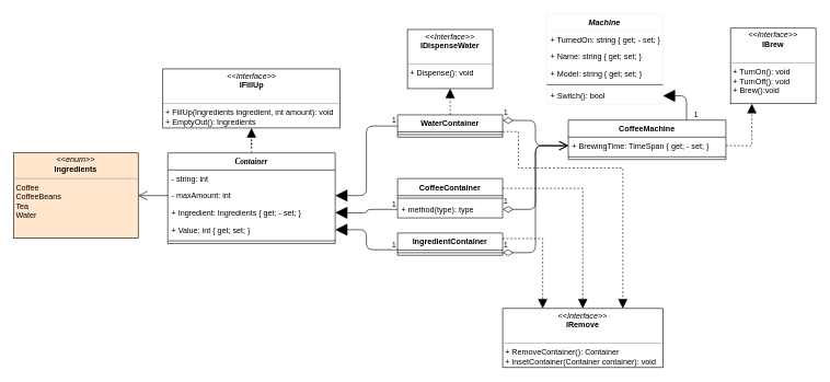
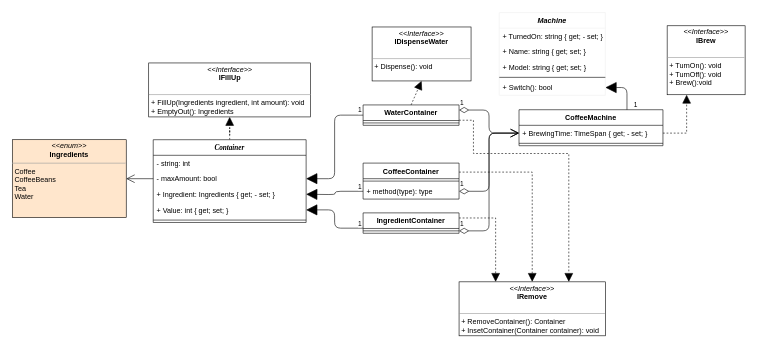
  <mxCell id="0" />
  <mxCell id="1" parent="0" />
  <mxCell id="2" value="CoffeeMachine" style="swimlane;fontStyle=1;align=center;verticalAlign=top;childLayout=stackLayout;horizontal=1;startSize=26;horizontalStack=0;resizeParent=1;resizeParentMax=0;resizeLast=0;collapsible=1;marginBottom=0;" vertex="1" parent="1"><mxGeometry x="865" y="182" width="240" height="60" as="geometry" /></mxCell>
  <mxCell id="3" value="+ BrewingTime: TimeSpan { get; - set; }" style="text;strokeColor=none;fillColor=none;align=left;verticalAlign=top;spacingLeft=4;spacingRight=4;overflow=hidden;rotatable=0;points=[[0,0.5],[1,0.5]];portConstraint=eastwest;" vertex="1" parent="2"><mxGeometry y="26" width="240" height="26" as="geometry" /></mxCell>
  <mxCell id="4" value="" style="line;strokeWidth=1;fillColor=none;align=left;verticalAlign=middle;spacingTop=-1;spacingLeft=3;spacingRight=3;rotatable=0;labelPosition=right;points=[];portConstraint=eastwest;" vertex="1" parent="2"><mxGeometry y="52" width="240" height="8" as="geometry" /></mxCell>
  <mxCell id="5" value="WaterContainer" style="swimlane;fontStyle=1;align=center;verticalAlign=top;childLayout=stackLayout;horizontal=1;startSize=26;horizontalStack=0;resizeParent=1;resizeParentMax=0;resizeLast=0;collapsible=1;marginBottom=0;" vertex="1" parent="1"><mxGeometry x="605" y="174" width="160" height="34" as="geometry" /></mxCell>
  <mxCell id="6" value="" style="line;strokeWidth=1;fillColor=none;align=left;verticalAlign=middle;spacingTop=-1;spacingLeft=3;spacingRight=3;rotatable=0;labelPosition=right;points=[];portConstraint=eastwest;" vertex="1" parent="5"><mxGeometry y="26" width="160" height="8" as="geometry" /></mxCell>
  <mxCell id="7" value="IngredientContainer" style="swimlane;fontStyle=1;align=center;verticalAlign=top;childLayout=stackLayout;horizontal=1;startSize=26;horizontalStack=0;resizeParent=1;resizeParentMax=0;resizeLast=0;collapsible=1;marginBottom=0;" vertex="1" parent="1"><mxGeometry x="605" y="354" width="160" height="34" as="geometry" /></mxCell>
  <mxCell id="8" value="" style="line;strokeWidth=1;fillColor=none;align=left;verticalAlign=middle;spacingTop=-1;spacingLeft=3;spacingRight=3;rotatable=0;labelPosition=right;points=[];portConstraint=eastwest;" vertex="1" parent="7"><mxGeometry y="26" width="160" height="8" as="geometry" /></mxCell>
  <mxCell id="9" value="CoffeeContainer" style="swimlane;fontStyle=1;align=center;verticalAlign=top;childLayout=stackLayout;horizontal=1;startSize=26;horizontalStack=0;resizeParent=1;resizeParentMax=0;resizeLast=0;collapsible=1;marginBottom=0;" vertex="1" parent="1"><mxGeometry x="605" y="271" width="160" height="60" as="geometry" /></mxCell>
  <mxCell id="10" value="" style="line;strokeWidth=1;fillColor=none;align=left;verticalAlign=middle;spacingTop=-1;spacingLeft=3;spacingRight=3;rotatable=0;labelPosition=right;points=[];portConstraint=eastwest;" vertex="1" parent="9"><mxGeometry y="26" width="160" height="8" as="geometry" /></mxCell>
  <mxCell id="11" value="+ method(type): type" style="text;strokeColor=none;fillColor=none;align=left;verticalAlign=top;spacingLeft=4;spacingRight=4;overflow=hidden;rotatable=0;points=[[0,0.5],[1,0.5]];portConstraint=eastwest;" vertex="1" parent="9"><mxGeometry y="34" width="160" height="26" as="geometry" /></mxCell>
  <mxCell id="12" style="edgeStyle=orthogonalEdgeStyle;rounded=0;orthogonalLoop=1;jettySize=auto;html=1;entryX=0.5;entryY=1;entryDx=0;entryDy=0;endArrow=block;endFill=1;endSize=12;dashed=1;" edge="1" parent="1" source="13" target="22"><mxGeometry relative="1" as="geometry"><mxPoint x="430" y="180" as="targetPoint" /></mxGeometry></mxCell>
  <mxCell id="13" value="Container" style="swimlane;fontStyle=3;align=center;verticalAlign=middle;childLayout=stackLayout;horizontal=1;startSize=26;horizontalStack=0;resizeParent=1;resizeParentMax=0;resizeLast=0;collapsible=1;marginBottom=0;fontFamily=Times New Roman;" vertex="1" parent="1"><mxGeometry x="255" y="232" width="255" height="138" as="geometry" /></mxCell>
  <mxCell id="14" value="- string: int" style="text;strokeColor=none;fillColor=none;align=left;verticalAlign=top;spacingLeft=4;spacingRight=4;overflow=hidden;rotatable=0;points=[[0,0.5],[1,0.5]];portConstraint=eastwest;" vertex="1" parent="13"><mxGeometry y="26" width="255" height="26" as="geometry" /></mxCell>
- <mxCell id="15" value="- maxAmount: int" style="text;strokeColor=none;fillColor=none;align=left;verticalAlign=top;spacingLeft=4;spacingRight=4;overflow=hidden;rotatable=0;points=[[0,0.5],[1,0.5]];portConstraint=eastwest;" vertex="1" parent="13"><mxGeometry y="52" width="255" height="26" as="geometry" /></mxCell>
+ <mxCell id="15" value="- maxAmount: bool" style="text;strokeColor=none;fillColor=none;align=left;verticalAlign=top;spacingLeft=4;spacingRight=4;overflow=hidden;rotatable=0;points=[[0,0.5],[1,0.5]];portConstraint=eastwest;" vertex="1" parent="13"><mxGeometry y="52" width="255" height="26" as="geometry" /></mxCell>
  <mxCell id="16" value="+ Ingredient: Ingredients { get; - set; }" style="text;strokeColor=none;fillColor=none;align=left;verticalAlign=top;spacingLeft=4;spacingRight=4;overflow=hidden;rotatable=0;points=[[0,0.5],[1,0.5]];portConstraint=eastwest;" vertex="1" parent="13"><mxGeometry y="78" width="255" height="26" as="geometry" /></mxCell>
  <mxCell id="17" value="+ Value: int { get; set; }" style="text;strokeColor=none;fillColor=none;align=left;verticalAlign=top;spacingLeft=4;spacingRight=4;overflow=hidden;rotatable=0;points=[[0,0.5],[1,0.5]];portConstraint=eastwest;" vertex="1" parent="13"><mxGeometry y="104" width="255" height="26" as="geometry" /></mxCell>
  <mxCell id="18" value="" style="line;strokeWidth=1;fillColor=none;align=left;verticalAlign=middle;spacingTop=-1;spacingLeft=3;spacingRight=3;rotatable=0;labelPosition=right;points=[];portConstraint=eastwest;" vertex="1" parent="13"><mxGeometry y="130" width="255" height="8" as="geometry" /></mxCell>
  <mxCell id="19" value="1" style="endArrow=open;html=1;endSize=12;startArrow=diamondThin;startSize=14;startFill=0;edgeStyle=orthogonalEdgeStyle;align=left;verticalAlign=bottom;exitX=1;exitY=0.25;exitDx=0;exitDy=0;entryX=0;entryY=0.5;entryDx=0;entryDy=0;" edge="1" parent="1" source="5" target="3"><mxGeometry x="-1" y="3" relative="1" as="geometry"><mxPoint x="765" y="221" as="sourcePoint" /><mxPoint x="855" y="254" as="targetPoint" /></mxGeometry></mxCell>
  <mxCell id="20" value="1" style="endArrow=open;html=1;endSize=12;startArrow=diamondThin;startSize=14;startFill=0;edgeStyle=orthogonalEdgeStyle;align=left;verticalAlign=bottom;exitX=1;exitY=0.5;exitDx=0;exitDy=0;entryX=0;entryY=0.5;entryDx=0;entryDy=0;" edge="1" parent="1" source="11" target="3"><mxGeometry x="-1" y="3" relative="1" as="geometry"><mxPoint x="805" y="354" as="sourcePoint" /><mxPoint x="905" y="354" as="targetPoint" /></mxGeometry></mxCell>
  <mxCell id="21" value="1" style="endArrow=open;html=1;endSize=12;startArrow=diamondThin;startSize=14;startFill=0;edgeStyle=orthogonalEdgeStyle;align=left;verticalAlign=bottom;entryX=0;entryY=0.5;entryDx=0;entryDy=0;" edge="1" parent="1" source="8" target="3"><mxGeometry x="-1" y="3" relative="1" as="geometry"><mxPoint x="765" y="393" as="sourcePoint" /><mxPoint x="885" y="241" as="targetPoint" /></mxGeometry></mxCell>
  <mxCell id="22" value="&lt;p style=&quot;margin: 0px ; margin-top: 4px ; text-align: center&quot;&gt;&lt;i&gt;&amp;lt;&amp;lt;Interface&amp;gt;&amp;gt;&lt;/i&gt;&lt;br&gt;&lt;b&gt;IFillUp&lt;/b&gt;&lt;/p&gt;&lt;br&gt;&lt;hr size=&quot;1&quot;&gt;&lt;p style=&quot;margin: 0px ; margin-left: 4px&quot;&gt;+ FillUp(Ingredients ingredient, int amount): void&lt;/p&gt;&lt;p style=&quot;margin: 0px ; margin-left: 4px&quot;&gt;+ EmptyOut(): Ingredients&lt;/p&gt;" style="verticalAlign=top;align=left;overflow=fill;fontSize=12;fontFamily=Helvetica;html=1;" vertex="1" parent="1"><mxGeometry x="247.5" y="104" width="270" height="90" as="geometry" /></mxCell>
  <mxCell id="23" value="&lt;p style=&quot;margin: 0px ; margin-top: 4px ; text-align: center&quot;&gt;&lt;i&gt;&amp;lt;&amp;lt;enum&amp;gt;&amp;gt;&lt;/i&gt;&lt;br&gt;&lt;b&gt;Ingredients&lt;/b&gt;&lt;/p&gt;&lt;hr size=&quot;1&quot;&gt;&lt;p style=&quot;margin: 0px ; margin-left: 4px&quot;&gt;Coffee&lt;/p&gt;&lt;p style=&quot;margin: 0px ; margin-left: 4px&quot;&gt;CoffeeBeans&lt;/p&gt;&lt;p style=&quot;margin: 0px ; margin-left: 4px&quot;&gt;Tea&lt;/p&gt;&lt;p style=&quot;margin: 0px ; margin-left: 4px&quot;&gt;Water&lt;/p&gt;" style="verticalAlign=top;align=left;overflow=fill;fontSize=12;fontFamily=Helvetica;html=1;fillColor=#ffe6cc;" vertex="1" parent="1"><mxGeometry x="20" y="232" width="190" height="130" as="geometry" /></mxCell>
  <mxCell id="24" value="" style="endArrow=open;endFill=1;endSize=12;html=1;entryX=1;entryY=0.5;entryDx=0;entryDy=0;exitX=0;exitY=0.5;exitDx=0;exitDy=0;" edge="1" parent="1" source="15" target="23"><mxGeometry width="160" relative="1" as="geometry"><mxPoint x="65" y="384" as="sourcePoint" /><mxPoint x="225" y="384" as="targetPoint" /></mxGeometry></mxCell>
  <mxCell id="25" value="" style="endArrow=block;endFill=1;html=1;edgeStyle=orthogonalEdgeStyle;align=left;verticalAlign=top;endSize=16;entryX=1;entryY=0.5;entryDx=0;entryDy=0;exitX=0;exitY=0.5;exitDx=0;exitDy=0;" edge="1" parent="1" source="11"><mxGeometry x="-0.223" relative="1" as="geometry"><mxPoint x="445" y="274" as="sourcePoint" /><mxPoint x="510" y="323" as="targetPoint" /><mxPoint as="offset" /></mxGeometry></mxCell>
  <mxCell id="26" value="1" style="edgeLabel;resizable=0;html=1;align=left;verticalAlign=bottom;" connectable="0" vertex="1" parent="25"><mxGeometry x="-1" relative="1" as="geometry"><mxPoint x="-10" as="offset" /></mxGeometry></mxCell>
  <mxCell id="27" value="" style="endArrow=block;endFill=1;html=1;edgeStyle=orthogonalEdgeStyle;align=left;verticalAlign=top;endSize=16;entryX=1;entryY=0.5;entryDx=0;entryDy=0;exitX=0;exitY=0.5;exitDx=0;exitDy=0;" edge="1" parent="1" source="5" target="15"><mxGeometry x="-0.223" relative="1" as="geometry"><mxPoint x="605" y="221" as="sourcePoint" /><mxPoint x="517.5" y="464" as="targetPoint" /><mxPoint as="offset" /></mxGeometry></mxCell>
  <mxCell id="28" value="1" style="edgeLabel;resizable=0;html=1;align=left;verticalAlign=bottom;" connectable="0" vertex="1" parent="27"><mxGeometry x="-1" relative="1" as="geometry"><mxPoint x="-10" as="offset" /></mxGeometry></mxCell>
  <mxCell id="29" value="" style="endArrow=block;endFill=1;html=1;edgeStyle=orthogonalEdgeStyle;align=left;verticalAlign=top;endSize=16;entryX=1;entryY=0.5;entryDx=0;entryDy=0;exitX=0;exitY=0.75;exitDx=0;exitDy=0;" edge="1" parent="1" source="7" target="17"><mxGeometry x="-0.223" relative="1" as="geometry"><mxPoint x="605" y="369" as="sourcePoint" /><mxPoint x="517.5" y="474" as="targetPoint" /><mxPoint as="offset" /></mxGeometry></mxCell>
  <mxCell id="30" value="1" style="edgeLabel;resizable=0;html=1;align=left;verticalAlign=bottom;" connectable="0" vertex="1" parent="29"><mxGeometry x="-1" relative="1" as="geometry"><mxPoint x="-10" as="offset" /></mxGeometry></mxCell>
- <mxCell id="31" value="&lt;p style=&quot;margin: 4px 0px 0px&quot;&gt;&lt;/p&gt;&lt;div style=&quot;text-align: center&quot;&gt;&lt;i&gt;&amp;lt;&amp;lt;Interface&amp;gt;&amp;gt;&lt;/i&gt;&lt;/div&gt;&lt;div style=&quot;text-align: center&quot;&gt;&lt;b&gt;IDispenseWater&lt;/b&gt;&lt;/div&gt;&lt;br&gt;&lt;hr size=&quot;1&quot;&gt;&lt;p style=&quot;margin: 0px ; margin-left: 4px&quot;&gt;+ Dispense(): void&lt;/p&gt;" style="verticalAlign=top;align=left;overflow=fill;fontSize=12;fontFamily=Helvetica;html=1;" vertex="1" parent="1"><mxGeometry x="620" y="44" width="130" height="90" as="geometry" /></mxCell>
+ <mxCell id="31" value="&lt;p style=&quot;margin: 4px 0px 0px&quot;&gt;&lt;/p&gt;&lt;div style=&quot;text-align: center&quot;&gt;&lt;i&gt;&amp;lt;&amp;lt;Interface&amp;gt;&amp;gt;&lt;/i&gt;&lt;/div&gt;&lt;div style=&quot;text-align: center&quot;&gt;&lt;b&gt;IDispenseWater&lt;/b&gt;&lt;/div&gt;&lt;br&gt;&lt;hr size=&quot;1&quot;&gt;&lt;p style=&quot;margin: 0px ; margin-left: 4px&quot;&gt;+ Dispense(): void&lt;/p&gt;" style="verticalAlign=top;align=left;overflow=fill;fontSize=12;fontFamily=Helvetica;html=1;" vertex="1" parent="1"><mxGeometry x="620" y="44" width="165" height="90" as="geometry" /></mxCell>
  <mxCell id="32" value="" style="endArrow=block;dashed=1;endFill=1;endSize=12;html=1;entryX=0.5;entryY=1;entryDx=0;entryDy=0;exitX=0.5;exitY=0;exitDx=0;exitDy=0;" edge="1" parent="1" source="5" target="31"><mxGeometry width="160" relative="1" as="geometry"><mxPoint x="445" y="274" as="sourcePoint" /><mxPoint x="605" y="274" as="targetPoint" /></mxGeometry></mxCell>
  <mxCell id="33" value="Machine" style="swimlane;fontStyle=3;align=center;verticalAlign=top;childLayout=stackLayout;horizontal=1;startSize=26;horizontalStack=0;resizeParent=1;resizeParentMax=0;resizeLast=0;collapsible=1;marginBottom=0;strokeColor=#f0f0f0;" vertex="1" parent="1"><mxGeometry x="832" y="20" width="177" height="138" as="geometry" /></mxCell>
  <mxCell id="34" value="+ TurnedOn: string { get; - set; }" style="text;strokeColor=none;fillColor=none;align=left;verticalAlign=top;spacingLeft=4;spacingRight=4;overflow=hidden;rotatable=0;points=[[0,0.5],[1,0.5]];portConstraint=eastwest;" vertex="1" parent="33"><mxGeometry y="26" width="177" height="26" as="geometry" /></mxCell>
  <mxCell id="35" value="+ Name: string { get; set; }" style="text;strokeColor=none;fillColor=none;align=left;verticalAlign=top;spacingLeft=4;spacingRight=4;overflow=hidden;rotatable=0;points=[[0,0.5],[1,0.5]];portConstraint=eastwest;" vertex="1" parent="33"><mxGeometry y="52" width="177" height="26" as="geometry" /></mxCell>
  <mxCell id="36" value="+ Model: string { get; set; }" style="text;strokeColor=none;fillColor=none;align=left;verticalAlign=top;spacingLeft=4;spacingRight=4;overflow=hidden;rotatable=0;points=[[0,0.5],[1,0.5]];portConstraint=eastwest;" vertex="1" parent="33"><mxGeometry y="78" width="177" height="26" as="geometry" /></mxCell>
  <mxCell id="37" value="" style="line;strokeWidth=1;fillColor=none;align=left;verticalAlign=middle;spacingTop=-1;spacingLeft=3;spacingRight=3;rotatable=0;labelPosition=right;points=[];portConstraint=eastwest;" vertex="1" parent="33"><mxGeometry y="104" width="177" height="8" as="geometry" /></mxCell>
  <mxCell id="38" value="+ Switch(): bool" style="text;strokeColor=none;fillColor=none;align=left;verticalAlign=top;spacingLeft=4;spacingRight=4;overflow=hidden;rotatable=0;points=[[0,0.5],[1,0.5]];portConstraint=eastwest;" vertex="1" parent="33"><mxGeometry y="112" width="177" height="26" as="geometry" /></mxCell>
  <mxCell id="39" value="" style="endArrow=block;endFill=1;html=1;edgeStyle=orthogonalEdgeStyle;align=left;verticalAlign=top;endSize=16;entryX=1;entryY=0.5;entryDx=0;entryDy=0;exitX=0.75;exitY=0;exitDx=0;exitDy=0;" edge="1" parent="1" source="2" target="38"><mxGeometry x="-0.223" relative="1" as="geometry"><mxPoint x="1150" y="111" as="sourcePoint" /><mxPoint x="1055" y="187" as="targetPoint" /><mxPoint as="offset" /></mxGeometry></mxCell>
  <mxCell id="40" value="1" style="edgeLabel;resizable=0;html=1;align=left;verticalAlign=bottom;" connectable="0" vertex="1" parent="39"><mxGeometry x="-1" relative="1" as="geometry"><mxPoint x="10" as="offset" /></mxGeometry></mxCell>
  <mxCell id="41" value="&lt;p style=&quot;margin: 4px 0px 0px&quot;&gt;&lt;/p&gt;&lt;div style=&quot;text-align: center&quot;&gt;&lt;i&gt;&amp;lt;&amp;lt;Interface&amp;gt;&amp;gt;&lt;/i&gt;&lt;/div&gt;&lt;div style=&quot;text-align: center&quot;&gt;&lt;b&gt;IBrew&lt;/b&gt;&lt;/div&gt;&lt;br&gt;&lt;hr size=&quot;1&quot;&gt;&lt;p style=&quot;margin: 0px ; margin-left: 4px&quot;&gt;+ TurnOn(): void&lt;/p&gt;&lt;p style=&quot;margin: 0px ; margin-left: 4px&quot;&gt;+ TurnOff(): void&lt;/p&gt;&lt;p style=&quot;margin: 0px ; margin-left: 4px&quot;&gt;+ Brew():void&amp;nbsp;&lt;/p&gt;" style="verticalAlign=top;align=left;overflow=fill;fontSize=12;fontFamily=Helvetica;html=1;" vertex="1" parent="1"><mxGeometry x="1112" y="42" width="130" height="115" as="geometry" /></mxCell>
  <mxCell id="42" style="edgeStyle=orthogonalEdgeStyle;rounded=0;orthogonalLoop=1;jettySize=auto;html=1;entryX=0.25;entryY=1;entryDx=0;entryDy=0;endArrow=block;endFill=1;endSize=12;dashed=1;exitX=1;exitY=0.5;exitDx=0;exitDy=0;" edge="1" parent="1" source="3" target="41"><mxGeometry relative="1" as="geometry"><mxPoint x="1175" y="223" as="sourcePoint" /><mxPoint x="1175" y="185" as="targetPoint" /></mxGeometry></mxCell>
  <mxCell id="43" value="&lt;p style=&quot;margin: 4px 0px 0px&quot;&gt;&lt;/p&gt;&lt;div style=&quot;text-align: center&quot;&gt;&lt;i&gt;&amp;lt;&amp;lt;Interface&amp;gt;&amp;gt;&lt;/i&gt;&lt;/div&gt;&lt;div style=&quot;text-align: center&quot;&gt;&lt;b&gt;IRemove&lt;/b&gt;&lt;/div&gt;&lt;br&gt;&lt;hr size=&quot;1&quot;&gt;&lt;p style=&quot;margin: 0px ; margin-left: 4px&quot;&gt;+ RemoveContainer(): Container&lt;/p&gt;&lt;p style=&quot;margin: 0px ; margin-left: 4px&quot;&gt;+ InsetContainer(Container container): void&lt;/p&gt;" style="verticalAlign=top;align=left;overflow=fill;fontSize=12;fontFamily=Helvetica;html=1;" vertex="1" parent="1"><mxGeometry x="765" y="469" width="244" height="90" as="geometry" /></mxCell>
  <mxCell id="44" style="edgeStyle=orthogonalEdgeStyle;rounded=0;orthogonalLoop=1;jettySize=auto;html=1;entryX=0.25;entryY=0;entryDx=0;entryDy=0;endArrow=block;endFill=1;endSize=12;dashed=1;exitX=1;exitY=0.25;exitDx=0;exitDy=0;" edge="1" parent="1" source="7" target="43"><mxGeometry relative="1" as="geometry"><mxPoint x="1118" y="234" as="sourcePoint" /><mxPoint x="1157.5" y="170" as="targetPoint" /></mxGeometry></mxCell>
  <mxCell id="45" style="edgeStyle=orthogonalEdgeStyle;rounded=0;orthogonalLoop=1;jettySize=auto;html=1;entryX=0.5;entryY=0;entryDx=0;entryDy=0;endArrow=block;endFill=1;endSize=12;dashed=1;exitX=1;exitY=0.25;exitDx=0;exitDy=0;" edge="1" parent="1" source="9" target="43"><mxGeometry relative="1" as="geometry"><mxPoint x="1131" y="247" as="sourcePoint" /><mxPoint x="1170.5" y="183" as="targetPoint" /></mxGeometry></mxCell>
  <mxCell id="46" style="edgeStyle=orthogonalEdgeStyle;rounded=0;orthogonalLoop=1;jettySize=auto;html=1;endArrow=block;endFill=1;endSize=12;dashed=1;exitX=1;exitY=0.75;exitDx=0;exitDy=0;entryX=0.75;entryY=0;entryDx=0;entryDy=0;" edge="1" parent="1" source="5" target="43"><mxGeometry relative="1" as="geometry"><mxPoint x="1144" y="260" as="sourcePoint" /><mxPoint x="872" y="462" as="targetPoint" /><Array as="points"><mxPoint x="789" y="199" /><mxPoint x="789" y="255" /><mxPoint x="948" y="255" /></Array></mxGeometry></mxCell>
